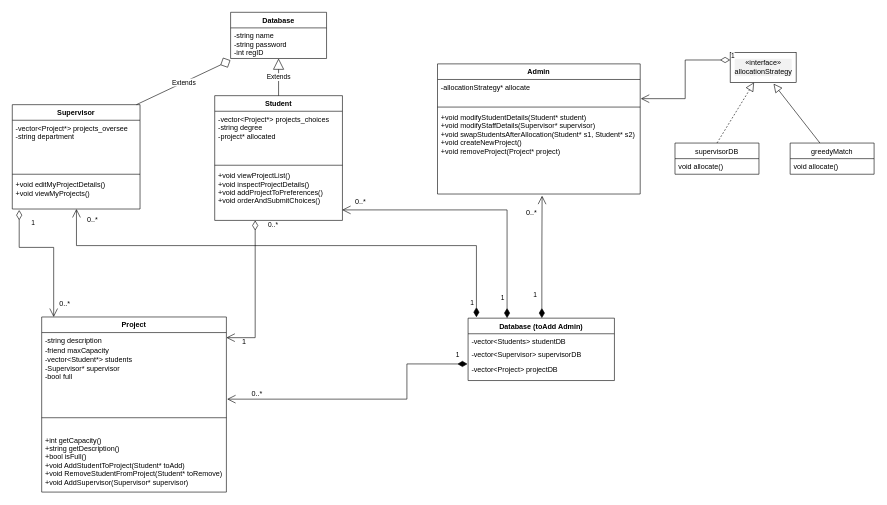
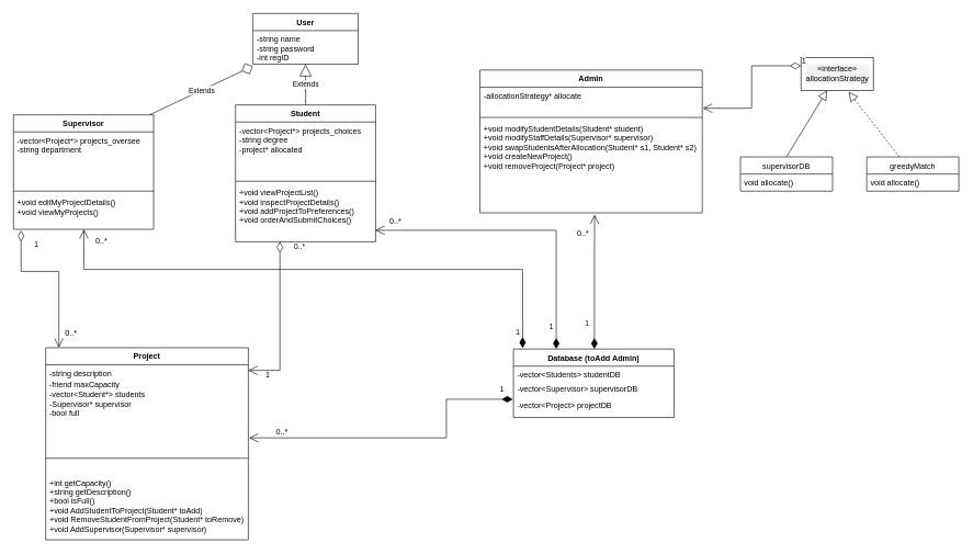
  <mxCell id="0" />
  <mxCell id="1" parent="0" />
- <mxCell id="2" value="Database" style="swimlane;fontStyle=1;align=center;verticalAlign=top;childLayout=stackLayout;horizontal=1;startSize=26;horizontalStack=0;resizeParent=1;resizeParentMax=0;resizeLast=0;collapsible=1;marginBottom=0;" parent="1" vertex="1"><mxGeometry x="384" y="20" width="160" height="77" as="geometry" /></mxCell>
+ <mxCell id="2" value="User" style="swimlane;fontStyle=1;align=center;verticalAlign=top;childLayout=stackLayout;horizontal=1;startSize=26;horizontalStack=0;resizeParent=1;resizeParentMax=0;resizeLast=0;collapsible=1;marginBottom=0;" parent="1" vertex="1"><mxGeometry x="384" y="20" width="160" height="77" as="geometry" /></mxCell>
  <mxCell id="3" value="-string name&#10;-string password&#10;-int regID" style="text;strokeColor=none;fillColor=none;align=left;verticalAlign=top;spacingLeft=4;spacingRight=4;overflow=hidden;rotatable=0;points=[[0,0.5],[1,0.5]];portConstraint=eastwest;" parent="2" vertex="1"><mxGeometry y="26" width="160" height="51" as="geometry" /></mxCell>
  <mxCell id="4" value="Supervisor" style="swimlane;fontStyle=1;align=center;verticalAlign=top;childLayout=stackLayout;horizontal=1;startSize=26;horizontalStack=0;resizeParent=1;resizeParentMax=0;resizeLast=0;collapsible=1;marginBottom=0;" parent="1" vertex="1"><mxGeometry x="20" y="174" width="213" height="174" as="geometry" /></mxCell>
  <mxCell id="5" value="-vector&lt;Project*&gt; projects_oversee&#10;-string department&#10;" style="text;strokeColor=none;fillColor=none;align=left;verticalAlign=top;spacingLeft=4;spacingRight=4;overflow=hidden;rotatable=0;points=[[0,0.5],[1,0.5]];portConstraint=eastwest;" parent="4" vertex="1"><mxGeometry y="26" width="213" height="86" as="geometry" /></mxCell>
  <mxCell id="6" value="" style="line;strokeWidth=1;fillColor=none;align=left;verticalAlign=middle;spacingTop=-1;spacingLeft=3;spacingRight=3;rotatable=0;labelPosition=right;points=[];portConstraint=eastwest;" parent="4" vertex="1"><mxGeometry y="112" width="213" height="8" as="geometry" /></mxCell>
  <mxCell id="7" value="+void editMyProjectDetails()&#10;+void viewMyProjects()&#10;" style="text;strokeColor=none;fillColor=none;align=left;verticalAlign=top;spacingLeft=4;spacingRight=4;overflow=hidden;rotatable=0;points=[[0,0.5],[1,0.5]];portConstraint=eastwest;" parent="4" vertex="1"><mxGeometry y="120" width="213" height="54" as="geometry" /></mxCell>
  <mxCell id="8" value="Student" style="swimlane;fontStyle=1;align=center;verticalAlign=top;childLayout=stackLayout;horizontal=1;startSize=26;horizontalStack=0;resizeParent=1;resizeParentMax=0;resizeLast=0;collapsible=1;marginBottom=0;" parent="1" vertex="1"><mxGeometry x="357.5" y="159" width="213" height="208" as="geometry" /></mxCell>
  <mxCell id="9" value="-vector&lt;Project*&gt; projects_choices&#10;-string degree&#10;-project* allocated&#10;" style="text;strokeColor=none;fillColor=none;align=left;verticalAlign=top;spacingLeft=4;spacingRight=4;overflow=hidden;rotatable=0;points=[[0,0.5],[1,0.5]];portConstraint=eastwest;" parent="8" vertex="1"><mxGeometry y="26" width="213" height="86" as="geometry" /></mxCell>
  <mxCell id="10" value="" style="line;strokeWidth=1;fillColor=none;align=left;verticalAlign=middle;spacingTop=-1;spacingLeft=3;spacingRight=3;rotatable=0;labelPosition=right;points=[];portConstraint=eastwest;" parent="8" vertex="1"><mxGeometry y="112" width="213" height="8" as="geometry" /></mxCell>
  <mxCell id="11" value="+void viewProjectList()&#10;+void inspectProjectDetails()&#10;+void addProjectToPreferences()&#10;+void orderAndSubmitChoices()&#10;&#10;" style="text;strokeColor=none;fillColor=none;align=left;verticalAlign=top;spacingLeft=4;spacingRight=4;overflow=hidden;rotatable=0;points=[[0,0.5],[1,0.5]];portConstraint=eastwest;" parent="8" vertex="1"><mxGeometry y="120" width="213" height="88" as="geometry" /></mxCell>
  <mxCell id="12" value="Extends" style="endArrow=diamond;endSize=16;endFill=0;html=1;rounded=0;entryX=-0.002;entryY=1.059;entryDx=0;entryDy=0;entryPerimeter=0;" parent="1" source="4" target="3" edge="1"><mxGeometry width="160" relative="1" as="geometry"><mxPoint x="203" y="188" as="sourcePoint" /><mxPoint x="377" y="99" as="targetPoint" /><Array as="points"><mxPoint x="227" y="174" /></Array></mxGeometry></mxCell>
  <mxCell id="13" value="Extends" style="endArrow=block;endSize=16;endFill=0;html=1;rounded=0;" parent="1" source="8" target="3" edge="1"><mxGeometry width="160" relative="1" as="geometry"><mxPoint x="467" y="182" as="sourcePoint" /><mxPoint x="627" y="147" as="targetPoint" /></mxGeometry></mxCell>
  <mxCell id="14" value="Admin" style="swimlane;fontStyle=1;align=center;verticalAlign=top;childLayout=stackLayout;horizontal=1;startSize=26;horizontalStack=0;resizeParent=1;resizeParentMax=0;resizeLast=0;collapsible=1;marginBottom=0;" parent="1" vertex="1"><mxGeometry x="729" y="106" width="338" height="217" as="geometry" /></mxCell>
  <mxCell id="15" value="-allocationStrategy* allocate&#10;   " style="text;strokeColor=none;fillColor=none;align=left;verticalAlign=top;spacingLeft=4;spacingRight=4;overflow=hidden;rotatable=0;points=[[0,0.5],[1,0.5]];portConstraint=eastwest;" parent="14" vertex="1"><mxGeometry y="26" width="338" height="42" as="geometry" /></mxCell>
  <mxCell id="16" value="" style="line;strokeWidth=1;fillColor=none;align=left;verticalAlign=middle;spacingTop=-1;spacingLeft=3;spacingRight=3;rotatable=0;labelPosition=right;points=[];portConstraint=eastwest;" parent="14" vertex="1"><mxGeometry y="68" width="338" height="8" as="geometry" /></mxCell>
  <mxCell id="17" value="+void modifyStudentDetails(Student* student)&#10;+void modifyStaffDetails(Supervisor* supervisor)&#10;+void swapStudentsAfterAllocation(Student* s1, Student* s2)&#10;+void createNewProject()&#10;+void removeProject(Project* project)&#10;&#10;&#10;&#10;&#10;" style="text;strokeColor=none;fillColor=none;align=left;verticalAlign=top;spacingLeft=4;spacingRight=4;overflow=hidden;rotatable=0;points=[[0,0.5],[1,0.5]];portConstraint=eastwest;" parent="14" vertex="1"><mxGeometry y="76" width="338" height="141" as="geometry" /></mxCell>
  <mxCell id="18" value="«interface»&lt;br&gt;allocationStrategy" style="html=1;labelBackgroundColor=#F2F2F2;" parent="1" vertex="1"><mxGeometry x="1217" y="87" width="110" height="50" as="geometry" /></mxCell>
  <mxCell id="19" value="supervisorDB" style="swimlane;fontStyle=0;childLayout=stackLayout;horizontal=1;startSize=26;fillColor=none;horizontalStack=0;resizeParent=1;resizeParentMax=0;resizeLast=0;collapsible=1;marginBottom=0;" vertex="1" parent="1"><mxGeometry x="1125" y="238" width="140" height="52" as="geometry" /></mxCell>
  <mxCell id="20" value="void allocate()" style="text;strokeColor=none;fillColor=none;align=left;verticalAlign=top;spacingLeft=4;spacingRight=4;overflow=hidden;rotatable=0;points=[[0,0.5],[1,0.5]];portConstraint=eastwest;" vertex="1" parent="19"><mxGeometry y="26" width="140" height="26" as="geometry" /></mxCell>
  <mxCell id="21" value="greedyMatch" style="swimlane;fontStyle=0;childLayout=stackLayout;horizontal=1;startSize=26;fillColor=none;horizontalStack=0;resizeParent=1;resizeParentMax=0;resizeLast=0;collapsible=1;marginBottom=0;" vertex="1" parent="1"><mxGeometry x="1317" y="238" width="140" height="52" as="geometry" /></mxCell>
  <mxCell id="22" value="void allocate()" style="text;strokeColor=none;fillColor=none;align=left;verticalAlign=top;spacingLeft=4;spacingRight=4;overflow=hidden;rotatable=0;points=[[0,0.5],[1,0.5]];portConstraint=eastwest;" vertex="1" parent="21"><mxGeometry y="26" width="140" height="26" as="geometry" /></mxCell>
- <mxCell id="23" value="" style="endArrow=block;dashed=1;endFill=0;endSize=12;html=1;rounded=0;exitX=0.5;exitY=0;exitDx=0;exitDy=0;" edge="1" parent="1" source="19" target="18"><mxGeometry width="160" relative="1" as="geometry"><mxPoint x="1215" y="212" as="sourcePoint" /><mxPoint x="1375" y="212" as="targetPoint" /></mxGeometry></mxCell>
- <mxCell id="24" value="" style="endArrow=block;dashed=0;endFill=0;endSize=12;html=1;rounded=0;entryX=0.658;entryY=1.042;entryDx=0;entryDy=0;entryPerimeter=0;" edge="1" parent="1" source="21" target="18"><mxGeometry width="160" relative="1" as="geometry"><mxPoint x="1416" y="238" as="sourcePoint" /><mxPoint x="1490" y="137" as="targetPoint" /></mxGeometry></mxCell>
+ <mxCell id="23" value="" style="endArrow=block;dashed=0;endFill=0;endSize=12;html=1;rounded=0;exitX=0.5;exitY=0;exitDx=0;exitDy=0;" edge="1" parent="1" source="19" target="18"><mxGeometry width="160" relative="1" as="geometry"><mxPoint x="1215" y="212" as="sourcePoint" /><mxPoint x="1375" y="212" as="targetPoint" /></mxGeometry></mxCell>
+ <mxCell id="24" value="" style="endArrow=block;dashed=1;endFill=0;endSize=12;html=1;rounded=0;entryX=0.658;entryY=1.042;entryDx=0;entryDy=0;entryPerimeter=0;" edge="1" parent="1" source="21" target="18"><mxGeometry width="160" relative="1" as="geometry"><mxPoint x="1416" y="238" as="sourcePoint" /><mxPoint x="1490" y="137" as="targetPoint" /></mxGeometry></mxCell>
  <mxCell id="25" value="Database (toAdd Admin)" style="swimlane;fontStyle=1;childLayout=stackLayout;horizontal=1;startSize=26;fillColor=none;horizontalStack=0;resizeParent=1;resizeParentMax=0;resizeLast=0;collapsible=1;marginBottom=0;" vertex="1" parent="1"><mxGeometry x="780" y="530" width="244" height="104" as="geometry" /></mxCell>
  <mxCell id="26" value="-vector&lt;Students&gt; studentDB" style="text;strokeColor=none;fillColor=none;align=left;verticalAlign=top;spacingLeft=4;spacingRight=4;overflow=hidden;rotatable=0;points=[[0,0.5],[1,0.5]];portConstraint=eastwest;" vertex="1" parent="25"><mxGeometry y="26" width="244" height="21" as="geometry" /></mxCell>
  <mxCell id="27" value="-vector&lt;Supervisor&gt; supervisorDB" style="text;strokeColor=none;fillColor=none;align=left;verticalAlign=top;spacingLeft=4;spacingRight=4;overflow=hidden;rotatable=0;points=[[0,0.5],[1,0.5]];portConstraint=eastwest;" vertex="1" parent="25"><mxGeometry y="47" width="244" height="26" as="geometry" /></mxCell>
  <mxCell id="28" value="-vector&lt;Project&gt; projectDB&#10;" style="text;strokeColor=none;fillColor=none;align=left;verticalAlign=top;spacingLeft=4;spacingRight=4;overflow=hidden;rotatable=0;points=[[0,0.5],[1,0.5]];portConstraint=eastwest;" vertex="1" parent="25"><mxGeometry y="73" width="244" height="31" as="geometry" /></mxCell>
  <mxCell id="29" value="Project" style="swimlane;fontStyle=1;childLayout=stackLayout;horizontal=1;startSize=26;fillColor=none;horizontalStack=0;resizeParent=1;resizeParentMax=0;resizeLast=0;collapsible=1;marginBottom=0;" vertex="1" parent="1"><mxGeometry x="69" y="528" width="308" height="292" as="geometry" /></mxCell>
  <mxCell id="30" value="-string description" style="text;strokeColor=none;fillColor=none;align=left;verticalAlign=top;spacingLeft=4;spacingRight=4;overflow=hidden;rotatable=0;points=[[0,0.5],[1,0.5]];portConstraint=eastwest;" vertex="1" parent="29"><mxGeometry y="26" width="308" height="17" as="geometry" /></mxCell>
  <mxCell id="31" value="-friend maxCapacity" style="text;strokeColor=none;fillColor=none;align=left;verticalAlign=top;spacingLeft=4;spacingRight=4;overflow=hidden;rotatable=0;points=[[0,0.5],[1,0.5]];portConstraint=eastwest;" vertex="1" parent="29"><mxGeometry y="43" width="308" height="15" as="geometry" /></mxCell>
  <mxCell id="32" value="-vector&lt;Student*&gt; students&#10;-Supervisor* supervisor&#10;-bool full" style="text;strokeColor=none;fillColor=none;align=left;verticalAlign=top;spacingLeft=4;spacingRight=4;overflow=hidden;rotatable=0;points=[[0,0.5],[1,0.5]];portConstraint=eastwest;" vertex="1" parent="29"><mxGeometry y="58" width="308" height="86" as="geometry" /></mxCell>
  <mxCell id="33" value="" style="line;strokeWidth=1;fillColor=none;align=left;verticalAlign=middle;spacingTop=-1;spacingLeft=3;spacingRight=3;rotatable=0;labelPosition=right;points=[];portConstraint=eastwest;strokeColor=inherit;" vertex="1" parent="29"><mxGeometry y="144" width="308" height="48" as="geometry" /></mxCell>
  <mxCell id="34" value="+int getCapacity()&#10;+string getDescription()&#10;+bool isFull()&#10;+void AddStudentToProject(Student* toAdd)&#10;+void RemoveStudentFromProject(Student* toRemove)&#10;+void AddSupervisor(Supervisor* supervisor)&#10;" style="text;strokeColor=none;fillColor=none;align=left;verticalAlign=top;spacingLeft=4;spacingRight=4;overflow=hidden;rotatable=0;points=[[0,0.5],[1,0.5]];portConstraint=eastwest;" vertex="1" parent="29"><mxGeometry y="192" width="308" height="100" as="geometry" /></mxCell>
  <mxCell id="35" value="1" style="endArrow=open;html=1;endSize=12;startArrow=diamondThin;startSize=14;startFill=1;edgeStyle=orthogonalEdgeStyle;align=left;verticalAlign=bottom;rounded=0;entryX=0.516;entryY=1.02;entryDx=0;entryDy=0;entryPerimeter=0;" edge="1" parent="1" source="25" target="17"><mxGeometry x="-0.706" y="16" relative="1" as="geometry"><mxPoint x="856" y="468" as="sourcePoint" /><mxPoint x="1016" y="468" as="targetPoint" /><Array as="points"><mxPoint x="903" y="423" /><mxPoint x="903" y="423" /></Array><mxPoint as="offset" /></mxGeometry></mxCell>
  <mxCell id="36" value="1" style="endArrow=open;html=1;endSize=12;startArrow=diamondThin;startSize=14;startFill=1;edgeStyle=orthogonalEdgeStyle;align=left;verticalAlign=bottom;rounded=0;entryX=0.998;entryY=0.801;entryDx=0;entryDy=0;entryPerimeter=0;" edge="1" parent="1" target="11"><mxGeometry x="-0.899" y="12" relative="1" as="geometry"><mxPoint x="845" y="530" as="sourcePoint" /><mxPoint x="845" y="326" as="targetPoint" /><Array as="points"><mxPoint x="845" y="350" /></Array><mxPoint y="-1" as="offset" /></mxGeometry></mxCell>
  <mxCell id="37" value="1" style="endArrow=open;html=1;endSize=12;startArrow=diamondThin;startSize=14;startFill=1;edgeStyle=orthogonalEdgeStyle;align=left;verticalAlign=bottom;rounded=0;exitX=0.057;exitY=-0.014;exitDx=0;exitDy=0;exitPerimeter=0;" edge="1" parent="1" source="25" target="7"><mxGeometry x="-0.964" y="12" relative="1" as="geometry"><mxPoint x="788" y="436" as="sourcePoint" /><mxPoint x="229" y="409" as="targetPoint" /><Array as="points"><mxPoint x="794" y="409" /><mxPoint x="127" y="409" /></Array><mxPoint as="offset" /></mxGeometry></mxCell>
  <mxCell id="38" value="1" style="endArrow=open;html=1;endSize=12;startArrow=diamondThin;startSize=14;startFill=0;edgeStyle=orthogonalEdgeStyle;align=left;verticalAlign=bottom;rounded=0;exitX=0.054;exitY=1.032;exitDx=0;exitDy=0;exitPerimeter=0;" edge="1" parent="1" source="7" target="29"><mxGeometry x="-0.742" y="18" relative="1" as="geometry"><mxPoint x="-4" y="448" as="sourcePoint" /><mxPoint x="167" y="443" as="targetPoint" /><Array as="points"><mxPoint x="32" y="412" /><mxPoint x="89" y="412" /></Array><mxPoint as="offset" /></mxGeometry></mxCell>
  <mxCell id="39" value="0..*" style="endArrow=open;html=1;endSize=12;startArrow=diamondThin;startSize=14;startFill=0;edgeStyle=orthogonalEdgeStyle;align=left;verticalAlign=bottom;rounded=0;entryX=1;entryY=0.5;entryDx=0;entryDy=0;" edge="1" parent="1" source="11" target="30"><mxGeometry x="-0.86" y="20" relative="1" as="geometry"><mxPoint x="416" y="372" as="sourcePoint" /><mxPoint x="473" y="503" as="targetPoint" /><Array as="points"><mxPoint x="425" y="563" /></Array><mxPoint as="offset" /></mxGeometry></mxCell>
  <mxCell id="40" value="0..*" style="text;strokeColor=none;align=center;fillColor=none;html=1;verticalAlign=middle;whiteSpace=wrap;rounded=0;" vertex="1" parent="1"><mxGeometry x="78" y="491" width="60" height="30" as="geometry" /></mxCell>
  <mxCell id="41" value="0..*" style="text;strokeColor=none;align=center;fillColor=none;html=1;verticalAlign=middle;whiteSpace=wrap;rounded=0;" vertex="1" parent="1"><mxGeometry x="856" y="339" width="60" height="30" as="geometry" /></mxCell>
  <mxCell id="42" value="0..*" style="text;strokeColor=none;align=center;fillColor=none;html=1;verticalAlign=middle;whiteSpace=wrap;rounded=0;" vertex="1" parent="1"><mxGeometry x="570.5" y="321" width="60" height="30" as="geometry" /></mxCell>
  <mxCell id="43" value="1" style="text;strokeColor=none;align=center;fillColor=none;html=1;verticalAlign=middle;whiteSpace=wrap;rounded=0;" vertex="1" parent="1"><mxGeometry x="377" y="555" width="60" height="30" as="geometry" /></mxCell>
  <mxCell id="44" value="0..*" style="text;strokeColor=none;align=center;fillColor=none;html=1;verticalAlign=middle;whiteSpace=wrap;rounded=0;" vertex="1" parent="1"><mxGeometry x="124" y="351" width="60" height="30" as="geometry" /></mxCell>
  <mxCell id="45" value="1" style="endArrow=open;html=1;endSize=12;startArrow=diamondThin;startSize=14;startFill=1;edgeStyle=orthogonalEdgeStyle;align=left;verticalAlign=bottom;rounded=0;entryX=1.004;entryY=0.919;entryDx=0;entryDy=0;entryPerimeter=0;exitX=-0.004;exitY=0.108;exitDx=0;exitDy=0;exitPerimeter=0;" edge="1" parent="1" source="28" target="32"><mxGeometry x="-0.909" y="-6" relative="1" as="geometry"><mxPoint x="765" y="615" as="sourcePoint" /><mxPoint x="814" y="615" as="targetPoint" /><Array as="points"><mxPoint x="678" y="607" /><mxPoint x="678" y="665" /></Array><mxPoint as="offset" /></mxGeometry></mxCell>
  <mxCell id="46" value="0..*" style="text;strokeColor=none;align=center;fillColor=none;html=1;verticalAlign=middle;whiteSpace=wrap;rounded=0;" vertex="1" parent="1"><mxGeometry x="407" y="647" width="43" height="17" as="geometry" /></mxCell>
  <mxCell id="47" value="1" style="endArrow=open;html=1;endSize=12;startArrow=diamondThin;startSize=14;startFill=0;edgeStyle=orthogonalEdgeStyle;align=left;verticalAlign=bottom;rounded=0;entryX=1.003;entryY=0.762;entryDx=0;entryDy=0;entryPerimeter=0;exitX=0;exitY=0.25;exitDx=0;exitDy=0;" edge="1" parent="1" source="18" target="15"><mxGeometry x="-1" y="3" relative="1" as="geometry"><mxPoint x="1110" y="31" as="sourcePoint" /><mxPoint x="1270" y="31" as="targetPoint" /></mxGeometry></mxCell>
